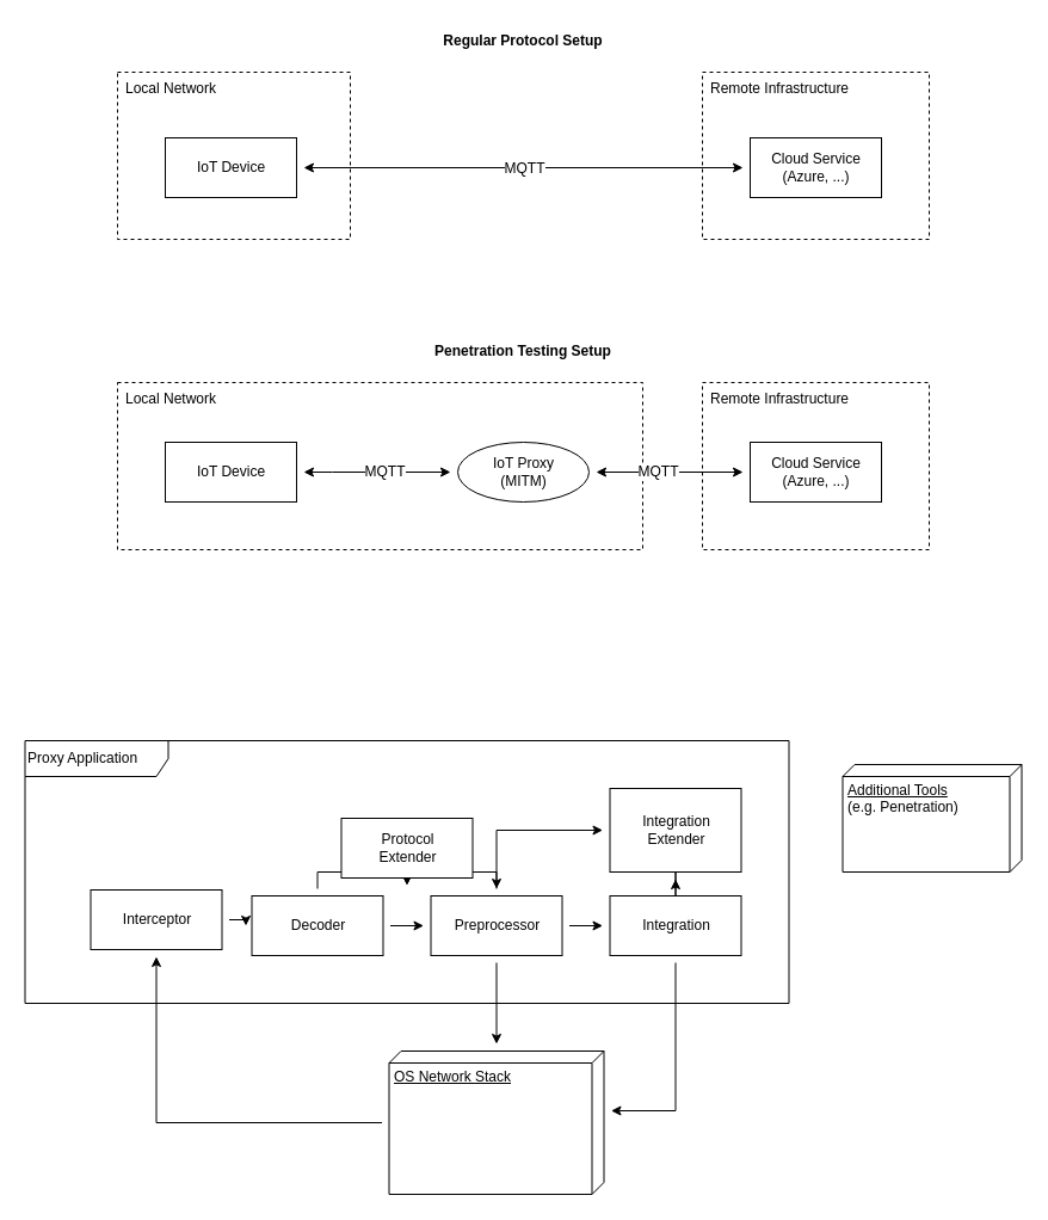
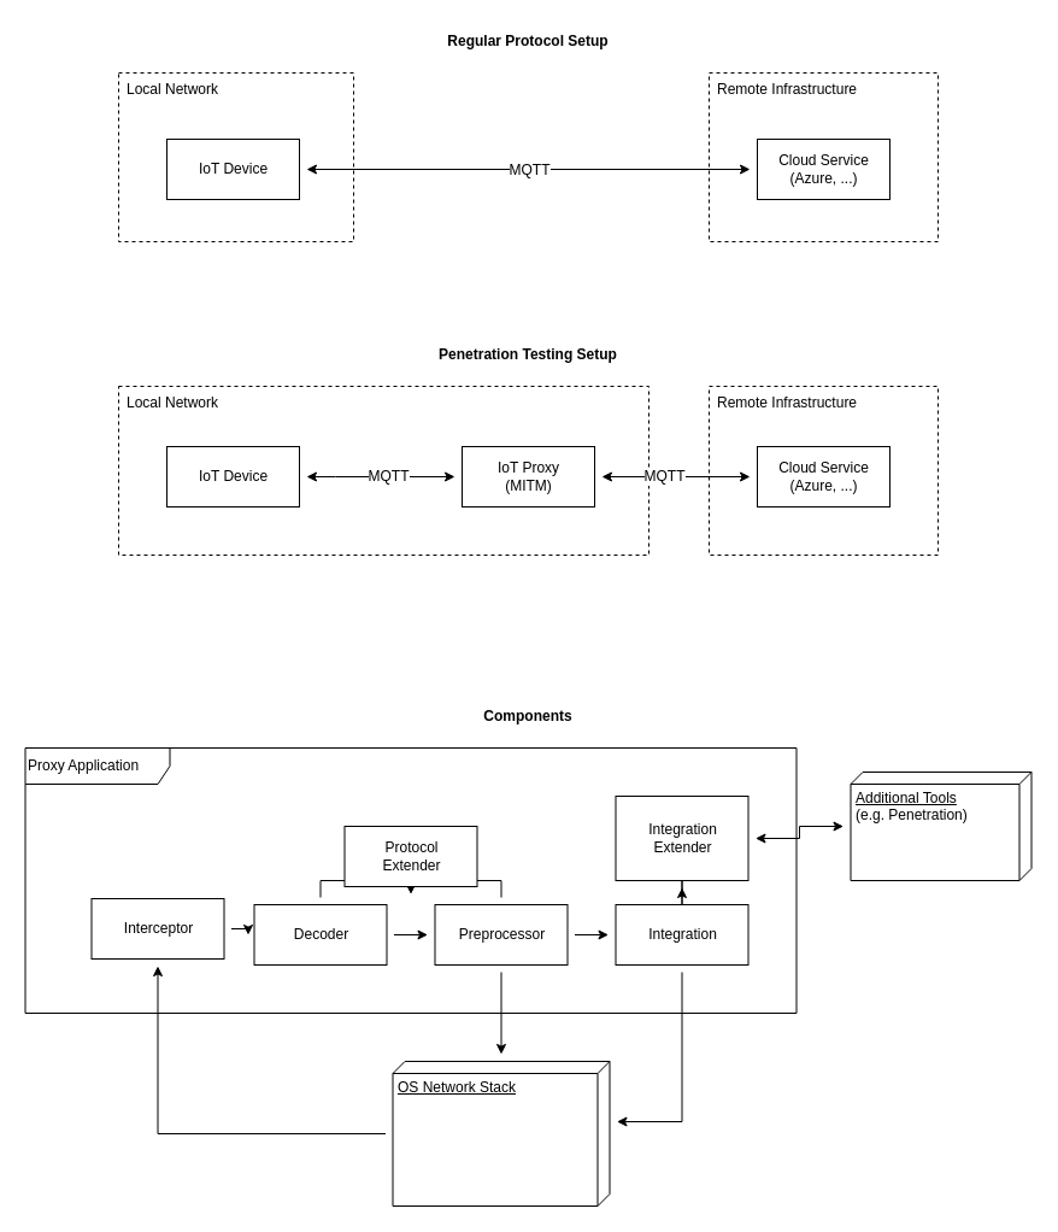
  <mxCell id="0" />
  <mxCell id="1" parent="0" />
  <mxCell id="2" value="Proxy Application" style="shape=umlFrame;whiteSpace=wrap;html=1;align=left;width=120;height=30;" vertex="1" parent="1"><mxGeometry x="20.5" y="620" width="640" height="220" as="geometry" /></mxCell>
  <mxCell id="3" value="Local Network" style="rounded=0;whiteSpace=wrap;html=1;dashed=1;align=left;verticalAlign=top;spacingLeft=5;" vertex="1" parent="1"><mxGeometry x="98" y="60" width="195" height="140" as="geometry" /></mxCell>
  <mxCell id="4" value="Remote Infrastructure" style="rounded=0;whiteSpace=wrap;html=1;dashed=1;align=left;verticalAlign=top;spacingLeft=5;" vertex="1" parent="1"><mxGeometry x="588" y="60" width="190" height="140" as="geometry" /></mxCell>
  <mxCell id="5" value="Remote Infrastructure" style="rounded=0;whiteSpace=wrap;html=1;dashed=1;align=left;verticalAlign=top;spacingLeft=5;" vertex="1" parent="1"><mxGeometry x="588" y="320" width="190" height="140" as="geometry" /></mxCell>
  <mxCell id="6" value="Local Network" style="rounded=0;whiteSpace=wrap;html=1;dashed=1;align=left;verticalAlign=top;spacingLeft=5;" vertex="1" parent="1"><mxGeometry x="98" y="320" width="440" height="140" as="geometry" /></mxCell>
  <mxCell id="7" style="edgeStyle=orthogonalEdgeStyle;rounded=0;orthogonalLoop=1;jettySize=auto;html=1;startArrow=classic;startFill=1;sourcePerimeterSpacing=6;endArrow=classic;endFill=1;targetPerimeterSpacing=6;" edge="1" parent="1" source="9" target="10"><mxGeometry relative="1" as="geometry" /></mxCell>
  <mxCell id="8" value="MQTT" style="text;html=1;resizable=0;points=[];align=center;verticalAlign=middle;labelBackgroundColor=#ffffff;" vertex="1" connectable="0" parent="7"><mxGeometry x="0.243" y="-2" relative="1" as="geometry"><mxPoint x="-45" y="-2" as="offset" /></mxGeometry></mxCell>
  <mxCell id="9" value="IoT Device" style="html=1;" vertex="1" parent="1"><mxGeometry x="138" y="115" width="110" height="50" as="geometry" /></mxCell>
  <mxCell id="10" value="Cloud Service&lt;br&gt;(Azure, ...)" style="html=1;" vertex="1" parent="1"><mxGeometry x="628" y="115" width="110" height="50" as="geometry" /></mxCell>
  <mxCell id="11" style="edgeStyle=orthogonalEdgeStyle;rounded=0;orthogonalLoop=1;jettySize=auto;html=1;startArrow=classic;startFill=1;sourcePerimeterSpacing=6;targetPerimeterSpacing=6;" edge="1" parent="1" source="13" target="17"><mxGeometry relative="1" as="geometry"><Array as="points"><mxPoint x="278" y="395" /><mxPoint x="278" y="395" /></Array></mxGeometry></mxCell>
  <mxCell id="12" value="MQTT" style="text;html=1;resizable=0;points=[];align=center;verticalAlign=middle;labelBackgroundColor=#ffffff;" vertex="1" connectable="0" parent="11"><mxGeometry x="0.259" y="-3" relative="1" as="geometry"><mxPoint x="-10" y="-3.5" as="offset" /></mxGeometry></mxCell>
  <mxCell id="13" value="IoT Device" style="html=1;" vertex="1" parent="1"><mxGeometry x="138" y="370" width="110" height="50" as="geometry" /></mxCell>
  <mxCell id="14" value="Cloud Service&lt;br&gt;(Azure, ...)" style="html=1;" vertex="1" parent="1"><mxGeometry x="628" y="370" width="110" height="50" as="geometry" /></mxCell>
  <mxCell id="15" style="edgeStyle=orthogonalEdgeStyle;rounded=0;orthogonalLoop=1;jettySize=auto;html=1;startArrow=classic;startFill=1;sourcePerimeterSpacing=6;targetPerimeterSpacing=6;" edge="1" parent="1" source="17" target="14"><mxGeometry relative="1" as="geometry" /></mxCell>
  <mxCell id="16" value="MQTT" style="text;html=1;resizable=0;points=[];align=center;verticalAlign=middle;labelBackgroundColor=#ffffff;" vertex="1" connectable="0" parent="15"><mxGeometry x="-0.327" y="-3" relative="1" as="geometry"><mxPoint x="10.5" y="-3.5" as="offset" /></mxGeometry></mxCell>
- <mxCell id="17" value="IoT Proxy&lt;br&gt;(MITM)" style="ellipse;html=1;" vertex="1" parent="1"><mxGeometry x="383" y="370" width="110" height="50" as="geometry" /></mxCell>
+ <mxCell id="17" value="IoT Proxy&lt;br&gt;(MITM)" style="html=1;" vertex="1" parent="1"><mxGeometry x="383" y="370" width="110" height="50" as="geometry" /></mxCell>
  <mxCell id="18" value="Regular Protocol Setup" style="text;align=center;fontStyle=1;verticalAlign=middle;spacingLeft=3;spacingRight=3;strokeColor=none;rotatable=0;points=[[0,0.5],[1,0.5]];portConstraint=eastwest;" vertex="1" parent="1"><mxGeometry x="343" y="20" width="190" height="26" as="geometry" /></mxCell>
  <mxCell id="19" value="Penetration Testing Setup" style="text;align=center;fontStyle=1;verticalAlign=middle;spacingLeft=3;spacingRight=3;strokeColor=none;rotatable=0;points=[[0,0.5],[1,0.5]];portConstraint=eastwest;" vertex="1" parent="1"><mxGeometry x="343" y="280" width="190" height="26" as="geometry" /></mxCell>
+ <mxCell id="20" value="Components" style="text;align=center;fontStyle=1;verticalAlign=middle;spacingLeft=3;spacingRight=3;strokeColor=none;rotatable=0;points=[[0,0.5],[1,0.5]];portConstraint=eastwest;" vertex="1" parent="1"><mxGeometry x="343" y="580" width="190" height="26" as="geometry" /></mxCell>
  <mxCell id="21" style="edgeStyle=orthogonalEdgeStyle;rounded=0;orthogonalLoop=1;jettySize=auto;html=1;startArrow=none;startFill=0;sourcePerimeterSpacing=6;endArrow=classic;endFill=1;targetPerimeterSpacing=6;" edge="1" parent="1" source="22" target="25"><mxGeometry relative="1" as="geometry" /></mxCell>
  <mxCell id="22" value="Interceptor" style="html=1;" vertex="1" parent="1"><mxGeometry x="75.5" y="745" width="110" height="50" as="geometry" /></mxCell>
  <mxCell id="23" style="edgeStyle=orthogonalEdgeStyle;rounded=0;orthogonalLoop=1;jettySize=auto;html=1;startArrow=none;startFill=0;sourcePerimeterSpacing=6;endArrow=classic;endFill=1;targetPerimeterSpacing=6;" edge="1" parent="1" source="25" target="29"><mxGeometry relative="1" as="geometry" /></mxCell>
  <mxCell id="24" style="edgeStyle=orthogonalEdgeStyle;rounded=0;orthogonalLoop=1;jettySize=auto;html=1;startArrow=none;startFill=0;sourcePerimeterSpacing=6;endArrow=classic;endFill=1;targetPerimeterSpacing=6;" edge="1" parent="1" source="25" target="36"><mxGeometry relative="1" as="geometry" /></mxCell>
  <mxCell id="25" value="Decoder" style="html=1;" vertex="1" parent="1"><mxGeometry x="210.5" y="750" width="110" height="50" as="geometry" /></mxCell>
  <mxCell id="26" style="edgeStyle=orthogonalEdgeStyle;rounded=0;orthogonalLoop=1;jettySize=auto;html=1;startArrow=none;startFill=0;sourcePerimeterSpacing=6;endArrow=classic;endFill=1;targetPerimeterSpacing=6;" edge="1" parent="1" source="29" target="31"><mxGeometry relative="1" as="geometry" /></mxCell>
  <mxCell id="27" style="edgeStyle=orthogonalEdgeStyle;rounded=0;orthogonalLoop=1;jettySize=auto;html=1;startArrow=none;startFill=0;sourcePerimeterSpacing=6;endArrow=classic;endFill=1;targetPerimeterSpacing=6;" edge="1" parent="1" source="29" target="34"><mxGeometry relative="1" as="geometry" /></mxCell>
  <mxCell id="28" style="edgeStyle=orthogonalEdgeStyle;rounded=0;orthogonalLoop=1;jettySize=auto;html=1;startArrow=none;startFill=0;sourcePerimeterSpacing=6;endArrow=classic;endFill=1;targetPerimeterSpacing=6;" edge="1" parent="1" source="29" target="36"><mxGeometry relative="1" as="geometry" /></mxCell>
  <mxCell id="29" value="Preprocessor" style="html=1;" vertex="1" parent="1"><mxGeometry x="360.5" y="750" width="110" height="50" as="geometry" /></mxCell>
  <mxCell id="30" style="edgeStyle=orthogonalEdgeStyle;rounded=0;orthogonalLoop=1;jettySize=auto;html=1;startArrow=none;startFill=0;sourcePerimeterSpacing=6;endArrow=classic;endFill=1;targetPerimeterSpacing=6;" edge="1" parent="1" source="31" target="22"><mxGeometry relative="1" as="geometry" /></mxCell>
  <mxCell id="31" value="OS Network Stack" style="verticalAlign=top;align=left;spacingTop=8;spacingLeft=2;spacingRight=12;shape=cube;size=10;direction=south;fontStyle=4;html=1;" vertex="1" parent="1"><mxGeometry x="325.5" y="880" width="180" height="120" as="geometry" /></mxCell>
  <mxCell id="32" style="edgeStyle=orthogonalEdgeStyle;rounded=0;orthogonalLoop=1;jettySize=auto;html=1;startArrow=none;startFill=0;sourcePerimeterSpacing=6;endArrow=classic;endFill=1;targetPerimeterSpacing=6;" edge="1" parent="1" source="34" target="31"><mxGeometry relative="1" as="geometry"><Array as="points"><mxPoint x="565.5" y="930" /></Array></mxGeometry></mxCell>
  <mxCell id="33" style="edgeStyle=orthogonalEdgeStyle;rounded=0;orthogonalLoop=1;jettySize=auto;html=1;startArrow=none;startFill=0;sourcePerimeterSpacing=6;endArrow=classic;endFill=1;targetPerimeterSpacing=6;" edge="1" parent="1" source="34" target="38"><mxGeometry relative="1" as="geometry" /></mxCell>
  <mxCell id="34" value="Integration" style="html=1;" vertex="1" parent="1"><mxGeometry x="510.5" y="750" width="110" height="50" as="geometry" /></mxCell>
  <mxCell id="35" value="&lt;u&gt;Additional Tools&lt;br&gt;&lt;/u&gt;(e.g. Penetration)" style="verticalAlign=top;align=left;spacingTop=8;spacingLeft=2;spacingRight=12;shape=cube;size=10;direction=south;fontStyle=0;html=1;" vertex="1" parent="1"><mxGeometry x="705.5" y="640" width="150" height="90" as="geometry" /></mxCell>
  <mxCell id="36" value="Protocol&lt;br&gt;Extender" style="html=1;" vertex="1" parent="1"><mxGeometry x="285.5" y="685" width="110" height="50" as="geometry" /></mxCell>
- <mxCell id="37" style="edgeStyle=orthogonalEdgeStyle;rounded=0;orthogonalLoop=1;jettySize=auto;html=1;startArrow=classic;startFill=1;sourcePerimeterSpacing=6;endArrow=classic;endFill=1;targetPerimeterSpacing=6;" edge="1" parent="1" source="38" target="29"><mxGeometry relative="1" as="geometry" /></mxCell>
+ <mxCell id="37" style="edgeStyle=orthogonalEdgeStyle;rounded=0;orthogonalLoop=1;jettySize=auto;html=1;startArrow=classic;startFill=1;sourcePerimeterSpacing=6;endArrow=classic;endFill=1;targetPerimeterSpacing=6;" edge="1" parent="1" source="38" target="35"><mxGeometry relative="1" as="geometry" /></mxCell>
  <mxCell id="38" value="Integration&lt;br&gt;Extender" style="html=1;" vertex="1" parent="1"><mxGeometry x="510.5" y="660" width="110" height="70" as="geometry" /></mxCell>
